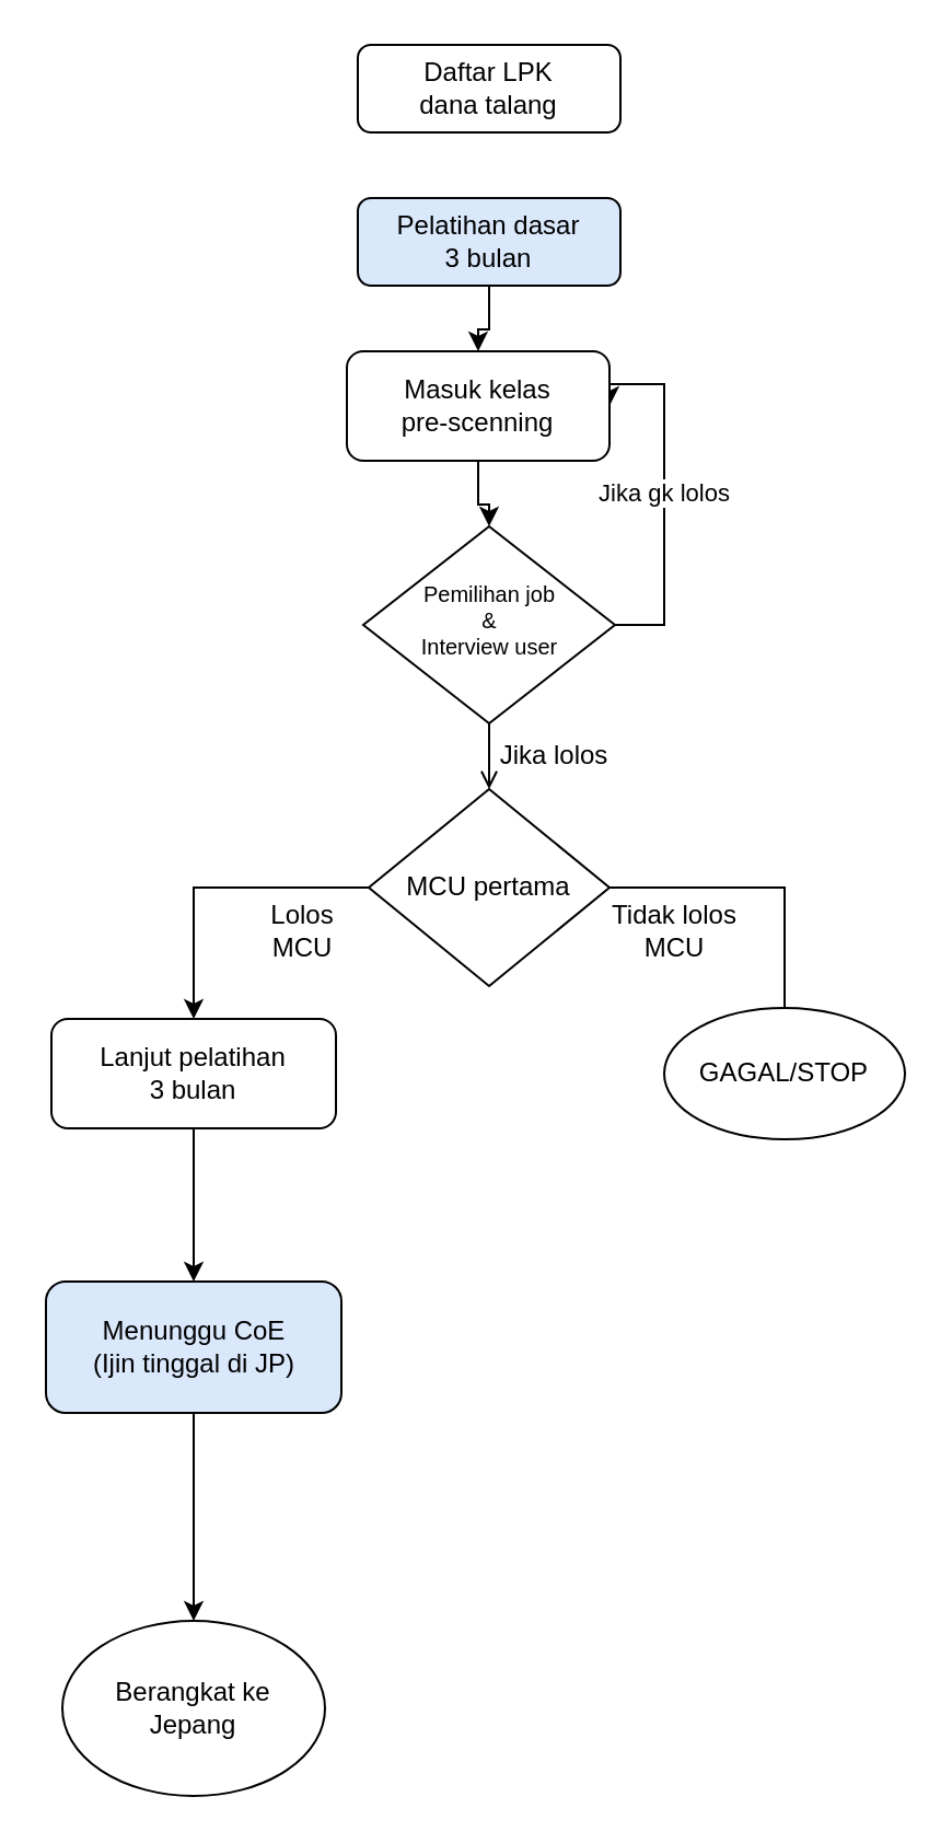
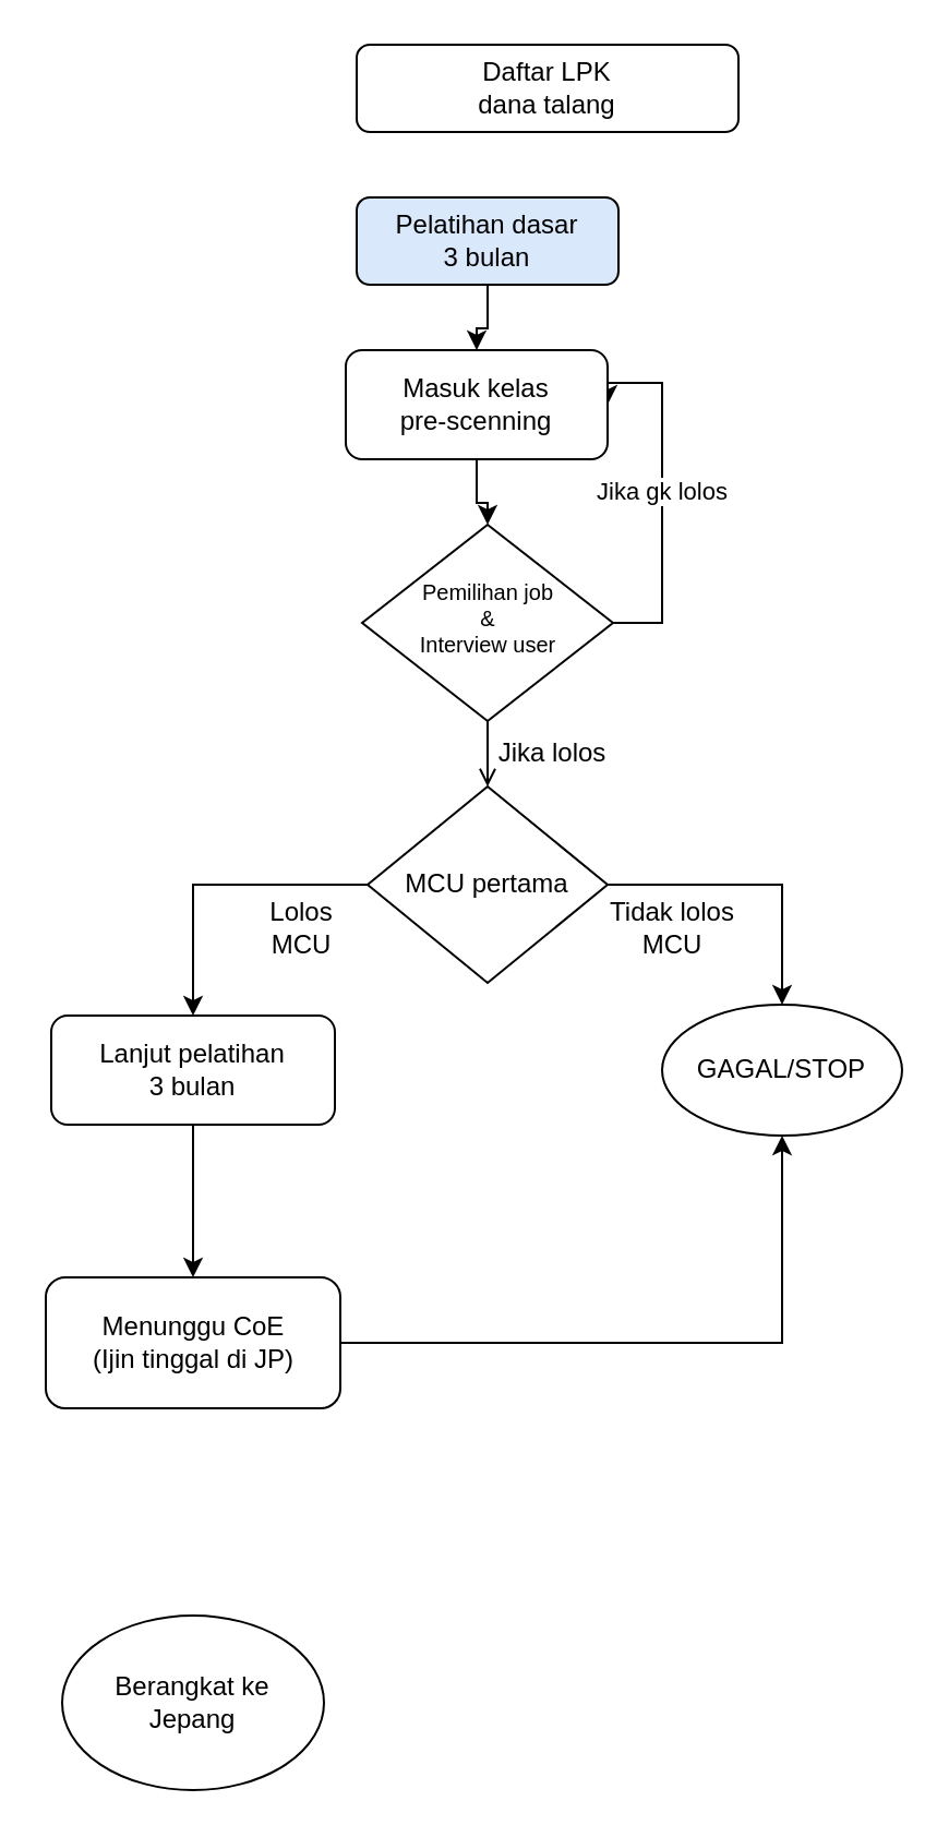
  <mxCell id="0" />
  <mxCell id="1" parent="0" />
- <mxCell id="2" value="Daftar LPK&lt;br&gt;dana talang" style="rounded=1;whiteSpace=wrap;html=1;fontSize=12;glass=0;strokeWidth=1;shadow=0;" parent="1" vertex="1"><mxGeometry x="163" y="20" width="120" height="40" as="geometry" /></mxCell>
+ <mxCell id="2" value="Daftar LPK&lt;br&gt;dana talang" style="rounded=1;whiteSpace=wrap;html=1;fontSize=12;glass=0;strokeWidth=1;shadow=0;" parent="1" vertex="1"><mxGeometry x="163" y="20" width="175" height="40" as="geometry" /></mxCell>
  <mxCell id="3" value="" style="edgeStyle=orthogonalEdgeStyle;rounded=0;orthogonalLoop=1;jettySize=auto;html=1;strokeColor=#000000;labelBackgroundColor=none;" edge="1" parent="1" source="4" target="12"><mxGeometry relative="1" as="geometry" /></mxCell>
  <mxCell id="4" value="Pelatihan dasar&lt;br&gt;3 bulan" style="rounded=1;whiteSpace=wrap;html=1;fontSize=12;glass=0;strokeWidth=1;shadow=0;fillColor=#dae8fc;" parent="1" vertex="1"><mxGeometry x="163" y="90" width="120" height="40" as="geometry" /></mxCell>
  <mxCell id="5" style="edgeStyle=orthogonalEdgeStyle;rounded=0;orthogonalLoop=1;jettySize=auto;html=1;entryX=1;entryY=0.5;entryDx=0;entryDy=0;exitX=1;exitY=0.5;exitDx=0;exitDy=0;" edge="1" parent="1" source="8" target="12"><mxGeometry relative="1" as="geometry"><mxPoint x="403" y="170" as="targetPoint" /><Array as="points"><mxPoint x="303" y="285" /><mxPoint x="303" y="175" /></Array></mxGeometry></mxCell>
  <mxCell id="6" value="Jika gk lolos" style="edgeLabel;html=1;align=center;verticalAlign=middle;resizable=0;points=[];" vertex="1" connectable="0" parent="5"><mxGeometry x="-0.003" y="1" relative="1" as="geometry"><mxPoint as="offset" /></mxGeometry></mxCell>
  <mxCell id="7" value="" style="edgeStyle=orthogonalEdgeStyle;rounded=0;orthogonalLoop=1;jettySize=auto;html=1;endArrow=open;" edge="1" parent="1" source="8" target="15"><mxGeometry relative="1" as="geometry" /></mxCell>
  <mxCell id="8" value="Pemilihan job&lt;br style=&quot;font-size: 10px;&quot;&gt;&amp;amp;&lt;br style=&quot;font-size: 10px;&quot;&gt;Interview user" style="rhombus;whiteSpace=wrap;html=1;shadow=0;fontFamily=Helvetica;fontSize=10;align=center;strokeWidth=1;spacing=6;spacingTop=-4;" parent="1" vertex="1"><mxGeometry x="165.5" y="240" width="115" height="90" as="geometry" /></mxCell>
  <mxCell id="9" style="edgeStyle=orthogonalEdgeStyle;rounded=0;orthogonalLoop=1;jettySize=auto;html=1;entryX=0.5;entryY=0;entryDx=0;entryDy=0;" edge="1" parent="1" source="10" target="21"><mxGeometry relative="1" as="geometry" /></mxCell>
  <mxCell id="10" value="Lanjut pelatihan&lt;br&gt;3 bulan" style="rounded=1;whiteSpace=wrap;html=1;fontSize=12;glass=0;strokeWidth=1;shadow=0;" parent="1" vertex="1"><mxGeometry x="23" y="465" width="130" height="50" as="geometry" /></mxCell>
  <mxCell id="11" value="" style="edgeStyle=orthogonalEdgeStyle;rounded=0;orthogonalLoop=1;jettySize=auto;html=1;" edge="1" parent="1" source="12" target="8"><mxGeometry relative="1" as="geometry" /></mxCell>
  <mxCell id="12" value="Masuk kelas&lt;br&gt;pre-scenning" style="rounded=1;whiteSpace=wrap;html=1;" vertex="1" parent="1"><mxGeometry x="158" y="160" width="120" height="50" as="geometry" /></mxCell>
- <mxCell id="13" style="edgeStyle=orthogonalEdgeStyle;rounded=0;orthogonalLoop=1;jettySize=auto;html=1;entryX=0.5;entryY=0;entryDx=0;entryDy=0;endArrow=none;" edge="1" parent="1" source="15" target="17"><mxGeometry relative="1" as="geometry" /></mxCell>
+ <mxCell id="13" style="edgeStyle=orthogonalEdgeStyle;rounded=0;orthogonalLoop=1;jettySize=auto;html=1;entryX=0.5;entryY=0;entryDx=0;entryDy=0;" edge="1" parent="1" source="15" target="17"><mxGeometry relative="1" as="geometry" /></mxCell>
  <mxCell id="14" style="edgeStyle=orthogonalEdgeStyle;rounded=0;orthogonalLoop=1;jettySize=auto;html=1;exitX=0;exitY=0.5;exitDx=0;exitDy=0;entryX=0.5;entryY=0;entryDx=0;entryDy=0;" edge="1" parent="1" source="15" target="10"><mxGeometry relative="1" as="geometry" /></mxCell>
  <mxCell id="15" value="MCU pertama" style="rhombus;whiteSpace=wrap;html=1;" vertex="1" parent="1"><mxGeometry x="168" y="360" width="110" height="90" as="geometry" /></mxCell>
  <mxCell id="16" value="Jika lolos" style="text;html=1;align=center;verticalAlign=middle;whiteSpace=wrap;rounded=0;" vertex="1" parent="1"><mxGeometry x="223" y="330" width="60" height="30" as="geometry" /></mxCell>
  <mxCell id="17" value="GAGAL/STOP" style="ellipse;whiteSpace=wrap;html=1;" vertex="1" parent="1"><mxGeometry x="303" y="460" width="110" height="60" as="geometry" /></mxCell>
  <mxCell id="18" value="Tidak lolos&lt;br&gt;MCU" style="text;html=1;align=center;verticalAlign=middle;whiteSpace=wrap;rounded=0;" vertex="1" parent="1"><mxGeometry x="278" y="410" width="60" height="30" as="geometry" /></mxCell>
  <mxCell id="19" value="Lolos MCU" style="text;html=1;align=center;verticalAlign=middle;whiteSpace=wrap;rounded=0;" vertex="1" parent="1"><mxGeometry x="108" y="410" width="60" height="30" as="geometry" /></mxCell>
- <mxCell id="20" value="" style="edgeStyle=orthogonalEdgeStyle;rounded=0;orthogonalLoop=1;jettySize=auto;html=1;" edge="1" parent="1" source="21" target="22"><mxGeometry relative="1" as="geometry" /></mxCell>
- <mxCell id="21" value="Menunggu CoE&lt;br&gt;(Ijin tinggal di JP)" style="rounded=1;whiteSpace=wrap;html=1;fillColor=#dae8fc;" vertex="1" parent="1"><mxGeometry x="20.5" y="585" width="135" height="60" as="geometry" /></mxCell>
+ <mxCell id="20" value="" style="edgeStyle=orthogonalEdgeStyle;rounded=0;orthogonalLoop=1;jettySize=auto;html=1;" edge="1" parent="1" source="21" target="17"><mxGeometry relative="1" as="geometry" /></mxCell>
+ <mxCell id="21" value="Menunggu CoE&lt;br&gt;(Ijin tinggal di JP)" style="rounded=1;whiteSpace=wrap;html=1;" vertex="1" parent="1"><mxGeometry x="20.5" y="585" width="135" height="60" as="geometry" /></mxCell>
  <mxCell id="22" value="Berangkat ke&lt;br&gt;Jepang" style="ellipse;whiteSpace=wrap;html=1;" vertex="1" parent="1"><mxGeometry x="28" y="740" width="120" height="80" as="geometry" /></mxCell>
